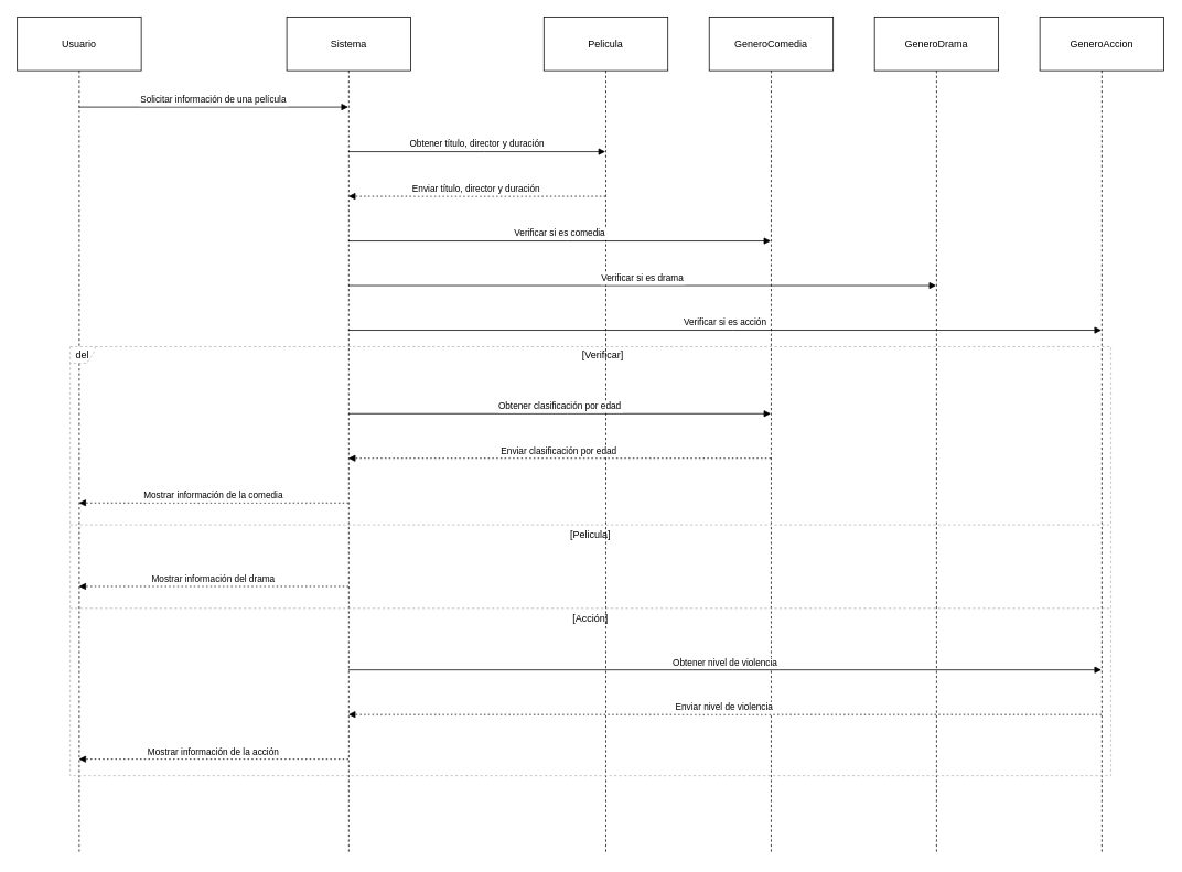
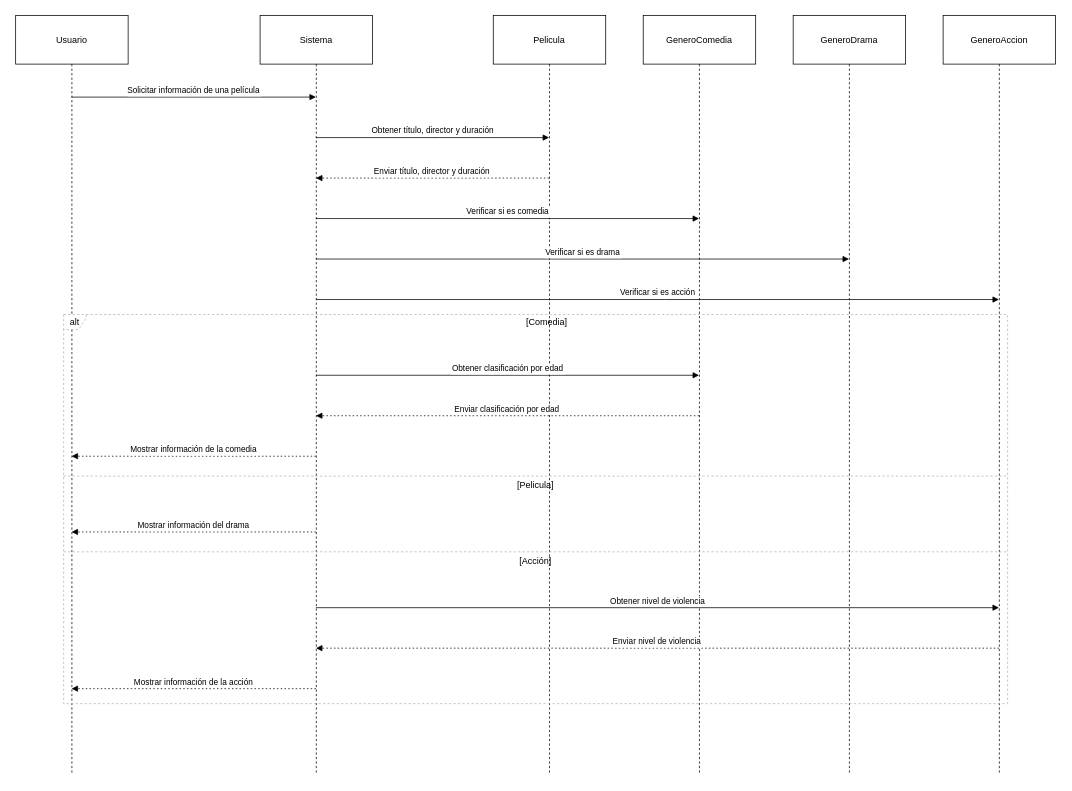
  <mxCell id="0" />
  <mxCell id="1" parent="0" />
  <mxCell id="2" value="Usuario" style="shape=umlLifeline;perimeter=lifelinePerimeter;whiteSpace=wrap;container=1;dropTarget=0;collapsible=0;recursiveResize=0;outlineConnect=0;portConstraint=eastwest;newEdgeStyle={&quot;edgeStyle&quot;:&quot;elbowEdgeStyle&quot;,&quot;elbow&quot;:&quot;vertical&quot;,&quot;curved&quot;:0,&quot;rounded&quot;:0};size=65;" parent="1" vertex="1"><mxGeometry width="150" height="1013" as="geometry" x="20" y="20" /></mxCell>
  <mxCell id="3" value="Sistema" style="shape=umlLifeline;perimeter=lifelinePerimeter;whiteSpace=wrap;container=1;dropTarget=0;collapsible=0;recursiveResize=0;outlineConnect=0;portConstraint=eastwest;newEdgeStyle={&quot;edgeStyle&quot;:&quot;elbowEdgeStyle&quot;,&quot;elbow&quot;:&quot;vertical&quot;,&quot;curved&quot;:0,&quot;rounded&quot;:0};size=65;" parent="1" vertex="1"><mxGeometry x="346" width="150" height="1013" as="geometry" y="20" /></mxCell>
  <mxCell id="4" value="Pelicula" style="shape=umlLifeline;perimeter=lifelinePerimeter;whiteSpace=wrap;container=1;dropTarget=0;collapsible=0;recursiveResize=0;outlineConnect=0;portConstraint=eastwest;newEdgeStyle={&quot;edgeStyle&quot;:&quot;elbowEdgeStyle&quot;,&quot;elbow&quot;:&quot;vertical&quot;,&quot;curved&quot;:0,&quot;rounded&quot;:0};size=65;" parent="1" vertex="1"><mxGeometry x="657" width="150" height="1013" as="geometry" y="20" /></mxCell>
  <mxCell id="5" value="GeneroComedia" style="shape=umlLifeline;perimeter=lifelinePerimeter;whiteSpace=wrap;container=1;dropTarget=0;collapsible=0;recursiveResize=0;outlineConnect=0;portConstraint=eastwest;newEdgeStyle={&quot;edgeStyle&quot;:&quot;elbowEdgeStyle&quot;,&quot;elbow&quot;:&quot;vertical&quot;,&quot;curved&quot;:0,&quot;rounded&quot;:0};size=65;" parent="1" vertex="1"><mxGeometry x="857" width="150" height="1013" as="geometry" y="20" /></mxCell>
  <mxCell id="6" value="GeneroDrama" style="shape=umlLifeline;perimeter=lifelinePerimeter;whiteSpace=wrap;container=1;dropTarget=0;collapsible=0;recursiveResize=0;outlineConnect=0;portConstraint=eastwest;newEdgeStyle={&quot;edgeStyle&quot;:&quot;elbowEdgeStyle&quot;,&quot;elbow&quot;:&quot;vertical&quot;,&quot;curved&quot;:0,&quot;rounded&quot;:0};size=65;" parent="1" vertex="1"><mxGeometry x="1057" width="150" height="1013" as="geometry" y="20" /></mxCell>
  <mxCell id="7" value="GeneroAccion" style="shape=umlLifeline;perimeter=lifelinePerimeter;whiteSpace=wrap;container=1;dropTarget=0;collapsible=0;recursiveResize=0;outlineConnect=0;portConstraint=eastwest;newEdgeStyle={&quot;edgeStyle&quot;:&quot;elbowEdgeStyle&quot;,&quot;elbow&quot;:&quot;vertical&quot;,&quot;curved&quot;:0,&quot;rounded&quot;:0};size=65;" parent="1" vertex="1"><mxGeometry x="1257" width="150" height="1013" as="geometry" y="20" /></mxCell>
- <mxCell id="8" value="del" style="shape=umlFrame;dashed=1;pointerEvents=0;dropTarget=0;strokeColor=#B3B3B3;height=20;width=30" parent="1" vertex="1"><mxGeometry x="84" y="419" width="1259" height="519" as="geometry" /></mxCell>
- <mxCell id="9" value="[Verificar]" style="text;strokeColor=none;fillColor=none;align=center;verticalAlign=middle;whiteSpace=wrap;" parent="8" vertex="1"><mxGeometry x="30" width="1229" height="20" as="geometry" /></mxCell>
+ <mxCell id="8" value="alt" style="shape=umlFrame;dashed=1;pointerEvents=0;dropTarget=0;strokeColor=#B3B3B3;height=20;width=30" parent="1" vertex="1"><mxGeometry x="84" y="419" width="1259" height="519" as="geometry" /></mxCell>
+ <mxCell id="9" value="[Comedia]" style="text;strokeColor=none;fillColor=none;align=center;verticalAlign=middle;whiteSpace=wrap;" parent="8" vertex="1"><mxGeometry x="30" width="1229" height="20" as="geometry" /></mxCell>
  <mxCell id="10" value="[Pelicula]" style="shape=line;dashed=1;whiteSpace=wrap;verticalAlign=top;labelPosition=center;verticalLabelPosition=middle;align=center;strokeColor=#B3B3B3;" parent="8" vertex="1"><mxGeometry y="214" width="1259" height="3" as="geometry" /></mxCell>
  <mxCell id="11" value="[Acción]" style="shape=line;dashed=1;whiteSpace=wrap;verticalAlign=top;labelPosition=center;verticalLabelPosition=middle;align=center;strokeColor=#B3B3B3;" parent="8" vertex="1"><mxGeometry y="315" width="1259" height="3" as="geometry" /></mxCell>
  <mxCell id="12" value="Solicitar información de una película" style="verticalAlign=bottom;edgeStyle=elbowEdgeStyle;elbow=vertical;curved=0;rounded=0;endArrow=block;" parent="1" source="2" target="3" edge="1"><mxGeometry relative="1" as="geometry"><Array as="points"><mxPoint x="267" y="129" /></Array></mxGeometry></mxCell>
  <mxCell id="13" value="Obtener título, director y duración" style="verticalAlign=bottom;edgeStyle=elbowEdgeStyle;elbow=vertical;curved=0;rounded=0;endArrow=block;" parent="1" source="3" target="4" edge="1"><mxGeometry relative="1" as="geometry"><Array as="points"><mxPoint x="585" y="183" /></Array></mxGeometry></mxCell>
  <mxCell id="14" value="Enviar título, director y duración" style="verticalAlign=bottom;edgeStyle=elbowEdgeStyle;elbow=vertical;curved=0;rounded=0;dashed=1;dashPattern=2 3;endArrow=block;" parent="1" source="4" target="3" edge="1"><mxGeometry relative="1" as="geometry"><Array as="points"><mxPoint x="588" y="237" /></Array></mxGeometry></mxCell>
  <mxCell id="15" value="Verificar si es comedia" style="verticalAlign=bottom;edgeStyle=elbowEdgeStyle;elbow=vertical;curved=0;rounded=0;endArrow=block;" parent="1" source="3" target="5" edge="1"><mxGeometry relative="1" as="geometry"><Array as="points"><mxPoint x="685" y="291" /></Array></mxGeometry></mxCell>
  <mxCell id="16" value="Verificar si es drama" style="verticalAlign=bottom;edgeStyle=elbowEdgeStyle;elbow=vertical;curved=0;rounded=0;endArrow=block;" parent="1" source="3" target="6" edge="1"><mxGeometry relative="1" as="geometry"><Array as="points"><mxPoint x="785" y="345" /></Array></mxGeometry></mxCell>
  <mxCell id="17" value="Verificar si es acción" style="verticalAlign=bottom;edgeStyle=elbowEdgeStyle;elbow=vertical;curved=0;rounded=0;endArrow=block;" parent="1" source="3" target="7" edge="1"><mxGeometry relative="1" as="geometry"><Array as="points"><mxPoint x="885" y="399" /></Array></mxGeometry></mxCell>
  <mxCell id="18" value="Obtener clasificación por edad" style="verticalAlign=bottom;edgeStyle=elbowEdgeStyle;elbow=vertical;curved=0;rounded=0;endArrow=block;" parent="1" source="3" target="5" edge="1"><mxGeometry relative="1" as="geometry"><Array as="points"><mxPoint x="685" y="500" /></Array></mxGeometry></mxCell>
  <mxCell id="19" value="Enviar clasificación por edad" style="verticalAlign=bottom;edgeStyle=elbowEdgeStyle;elbow=vertical;curved=0;rounded=0;dashed=1;dashPattern=2 3;endArrow=block;" parent="1" source="5" target="3" edge="1"><mxGeometry relative="1" as="geometry"><Array as="points"><mxPoint x="688" y="554" /></Array></mxGeometry></mxCell>
  <mxCell id="20" value="Mostrar información de la comedia" style="verticalAlign=bottom;edgeStyle=elbowEdgeStyle;elbow=vertical;curved=0;rounded=0;dashed=1;dashPattern=2 3;endArrow=block;" parent="1" source="3" target="2" edge="1"><mxGeometry relative="1" as="geometry"><Array as="points"><mxPoint x="270" y="608" /></Array></mxGeometry></mxCell>
  <mxCell id="21" value="Mostrar información del drama" style="verticalAlign=bottom;edgeStyle=elbowEdgeStyle;elbow=vertical;curved=0;rounded=0;dashed=1;dashPattern=2 3;endArrow=block;" parent="1" source="3" target="2" edge="1"><mxGeometry relative="1" as="geometry"><Array as="points"><mxPoint x="270" y="709" /></Array></mxGeometry></mxCell>
  <mxCell id="22" value="Obtener nivel de violencia" style="verticalAlign=bottom;edgeStyle=elbowEdgeStyle;elbow=vertical;curved=0;rounded=0;endArrow=block;" parent="1" source="3" target="7" edge="1"><mxGeometry relative="1" as="geometry"><Array as="points"><mxPoint x="885" y="810" /></Array></mxGeometry></mxCell>
  <mxCell id="23" value="Enviar nivel de violencia" style="verticalAlign=bottom;edgeStyle=elbowEdgeStyle;elbow=vertical;curved=0;rounded=0;dashed=1;dashPattern=2 3;endArrow=block;" parent="1" source="7" target="3" edge="1"><mxGeometry relative="1" as="geometry"><Array as="points"><mxPoint x="888" y="864" /></Array></mxGeometry></mxCell>
  <mxCell id="24" value="Mostrar información de la acción" style="verticalAlign=bottom;edgeStyle=elbowEdgeStyle;elbow=vertical;curved=0;rounded=0;dashed=1;dashPattern=2 3;endArrow=block;" parent="1" source="3" target="2" edge="1"><mxGeometry relative="1" as="geometry"><Array as="points"><mxPoint x="270" y="918" /></Array></mxGeometry></mxCell>
